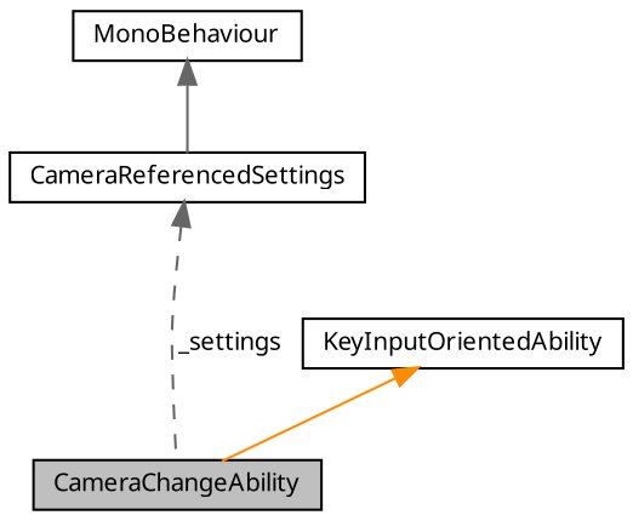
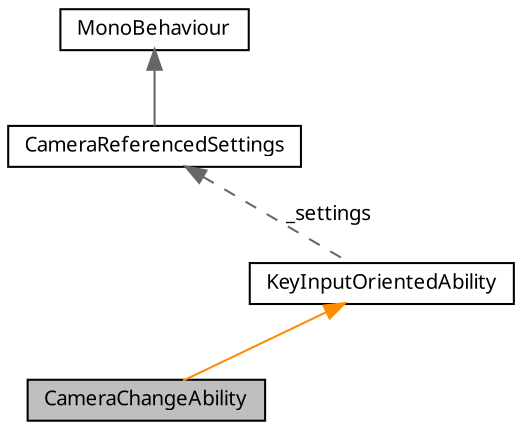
  digraph {
    node [color=black fillcolor=white fontname=Calibrii fontsize=10 shape=record style=filled]
    edge [color=gray40 dir=back fontname=Calibrii fontsize=10 labelfontname=Calibrii labelfontsize=10 style=solid]
    n1 [fillcolor=grey75 fontcolor=black height=0.2 label=CameraChangeAbility width=0.4]
    n2 [height=0.2 label=KeyInputOrientedAbility width=0.4]
    n3 [height=0.2 label=CameraReferencedSettings width=0.4]
    n4 [height=0.2 label=MonoBehaviour width=0.4]
    n2 -> n1 [color=darkorange]
-   n3 -> n1 [label=" _settings" style=dashed]
+   n3 -> n2 [label=" _settings" style=dashed]
    n4 -> n3
  }
